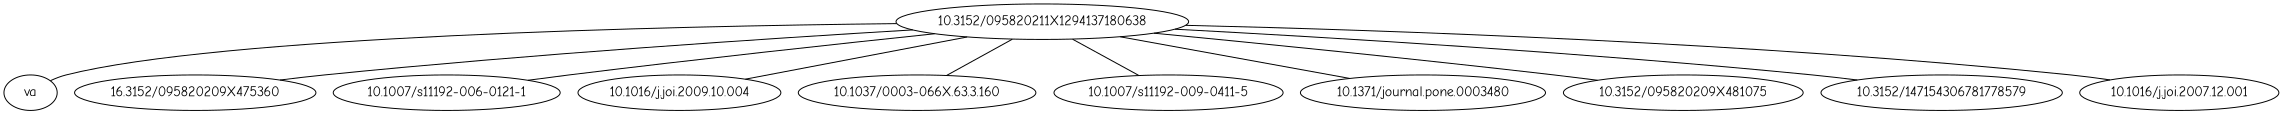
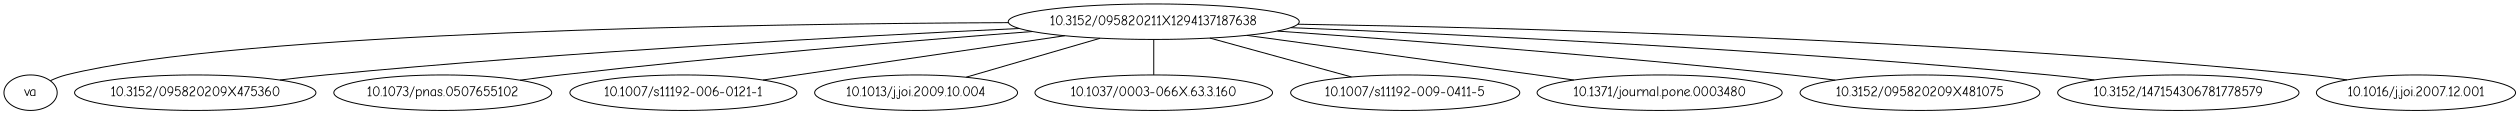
  strict graph {
    fontname="Comic Neue"
    node [fontname="Comic Neue"]
    edge [fontname="Comic Neue"]
-   "10.3152/095820211X1294137187638" [label="10.3152/095820211X1294137180638"]
+   "10.3152/095820211X1294137187638"
    va
-   "10.3152/095820209X475360" [label="16.3152/095820209X475360"]
+   "10.3152/095820209X475360"
+   "10.1073/pnas.0507655102"
    "10.1007/s11192-006-0121-1"
-   "10.1016/j.joi.2009.10.004"
+   "10.1016/j.joi.2009.10.004" [label="10.1013/j.joi.2009.10.004"]
    "10.1037/0003-066X.63.3.160"
    "10.1007/s11192-009-0411-5"
    "10.1371/journal.pone.0003480"
    "10.3152/095820209X481075"
    "10.3152/147154306781778579"
    "10.1016/j.joi.2007.12.001"
    "10.3152/095820211X1294137187638" -- va
    "10.3152/095820211X1294137187638" -- "10.3152/095820209X475360"
+   "10.3152/095820211X1294137187638" -- "10.1073/pnas.0507655102"
    "10.3152/095820211X1294137187638" -- "10.1007/s11192-006-0121-1"
    "10.3152/095820211X1294137187638" -- "10.1016/j.joi.2009.10.004"
    "10.3152/095820211X1294137187638" -- "10.1037/0003-066X.63.3.160"
    "10.3152/095820211X1294137187638" -- "10.1007/s11192-009-0411-5"
    "10.3152/095820211X1294137187638" -- "10.1371/journal.pone.0003480"
    "10.3152/095820211X1294137187638" -- "10.3152/095820209X481075"
    "10.3152/095820211X1294137187638" -- "10.3152/147154306781778579"
    "10.3152/095820211X1294137187638" -- "10.1016/j.joi.2007.12.001"
  }
